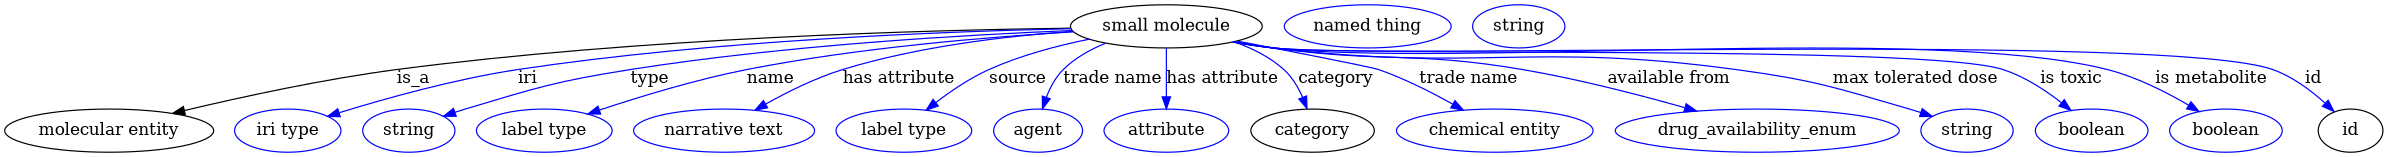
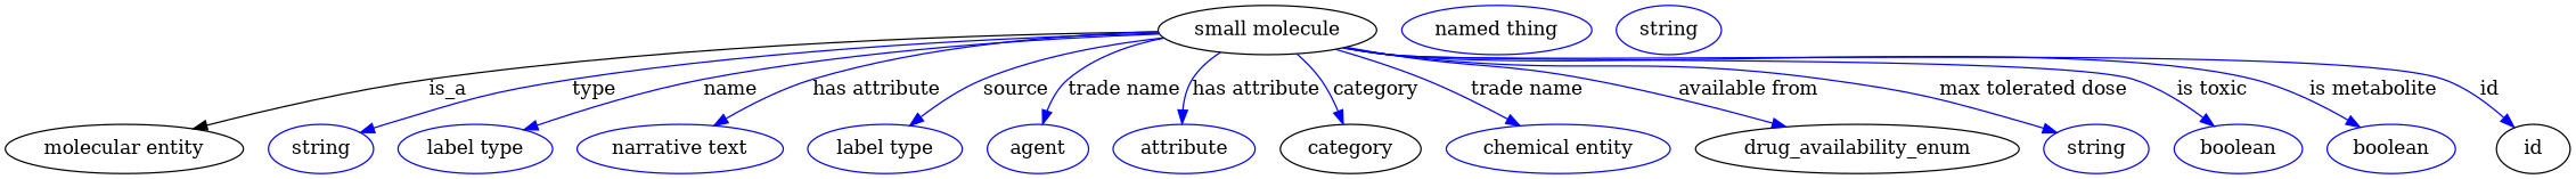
  digraph {
    node [color=blue]
    edge [color=blue style=solid]
    n1 [height=0.5 label="small molecule" width=2.2206 color=""]
    "molecular entity" [height=0.5 width=2.4192 color=""]
-   n3 [height=0.5 label="iri type" width=1.2277]
    n4 [height=0.5 label=string width=1.0652]
    n5 [height=0.5 label="label type" width=1.5707]
    n6 [height=0.5 label="narrative text" width=2.0943]
    n7 [height=0.5 label="label type" width=1.5707]
    n8 [height=0.5 label=agent width=1.0291]
    n9 [height=0.5 label=attribute width=1.4443]
    category [height=0.5 width=1.4263 color=""]
    n11 [height=0.5 label="chemical entity" width=2.2748]
-   n12 [height=0.5 label=drug_availability_enum width=3.2858]
+   n12 [color=black height=0.5 label=drug_availability_enum width=3.2858]
    n13 [height=0.5 label=string width=1.0652]
    n14 [height=0.5 label=boolean width=1.2999]
    n15 [height=0.5 label=boolean width=1.2999]
    id [height=0.5 width=0.75 color=""]
    n17 [height=0.5 label="named thing" width=1.9318]
    n18 [height=0.5 label=string width=1.0652]
    n1 -> "molecular entity" [label=is_a color="" style=""]
-   n1 -> n3 [label=iri]
    n1 -> n4 [label=type]
    n1 -> n5 [label=name]
    n1 -> n6 [label="has attribute"]
    n1 -> n7 [label=source]
    n1 -> n8 [label="trade name"]
    n1 -> n9 [label="has attribute"]
    n1 -> category [label=category]
    n1 -> n11 [label="trade name"]
    n1 -> n12 [label="available from"]
    n1 -> n13 [label="max tolerated dose"]
    n1 -> n14 [label="is toxic"]
    n1 -> n15 [label="is metabolite"]
    n1 -> id [label=id]
  }
